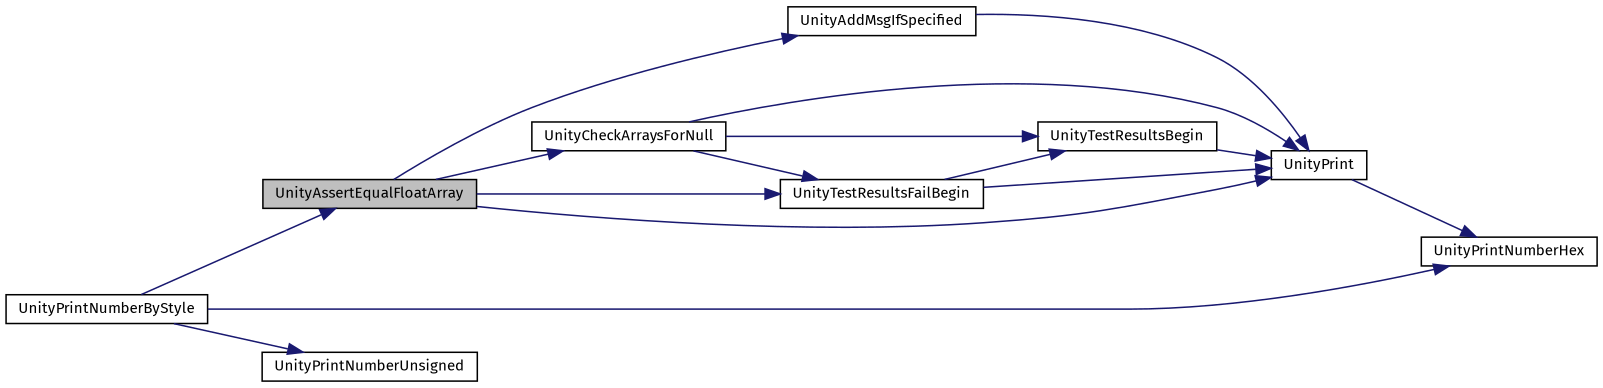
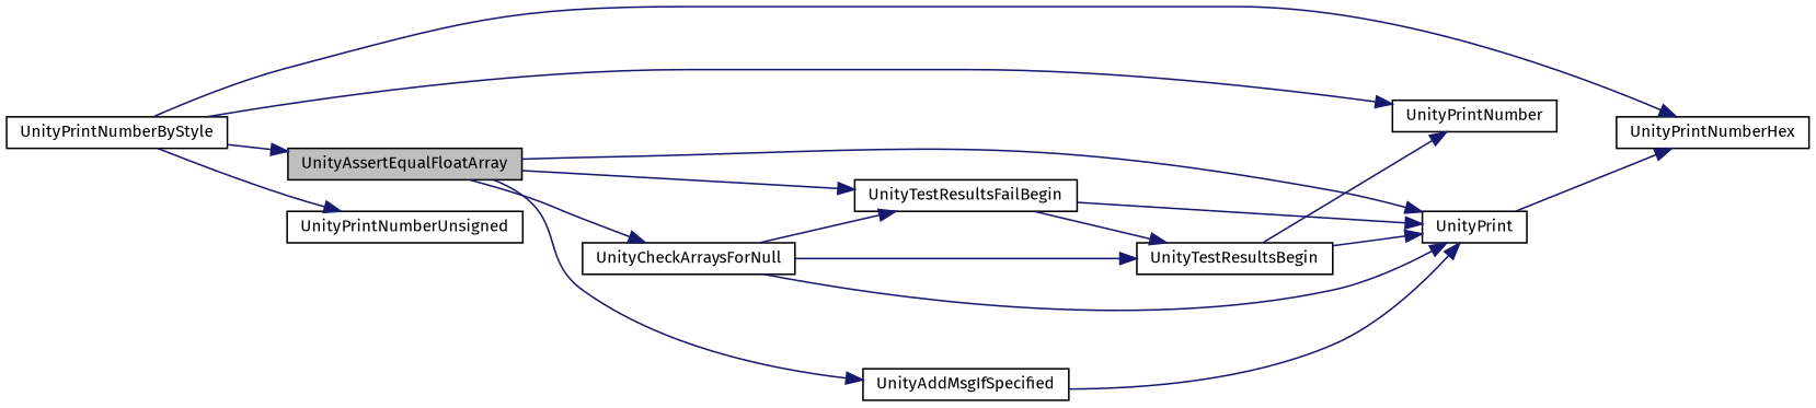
  digraph {
    fontname="Fira Sans"
    rankdir=LR
    node [color=black fillcolor=white fontname="Fira Sans" fontsize=10 shape=record style=filled]
    edge [color=midnightblue fontname="Fira Sans" fontsize=10 labelfontname=Helvetica labelfontsize=10 style=solid]
    n1 [fillcolor=grey75 fontcolor=black height=0.2 label=UnityAssertEqualFloatArray width=0.4]
    n2 [height=0.2 label=UnityTestResultsFailBegin width=0.4]
    n3 [height=0.2 label=UnityPrint width=0.4]
    n4 [height=0.2 label=UnityAddMsgIfSpecified width=0.4]
    n5 [height=0.2 label=UnityCheckArraysForNull width=0.4]
    n6 [height=0.2 label=UnityTestResultsBegin width=0.4]
    n7 [height=0.2 label=UnityPrintNumberHex width=0.4]
    n8 [height=0.2 label=UnityPrintNumberByStyle width=0.4]
+   n9 [height=0.2 label=UnityPrintNumber width=0.4]
    n10 [height=0.2 label=UnityPrintNumberUnsigned width=0.4]
    n1 -> n2
    n1 -> n3
    n1 -> n4
    n1 -> n5
    n2 -> n3
    n2 -> n6
    n3 -> n7
    n4 -> n3
    n5 -> n2
    n5 -> n3
    n5 -> n6
    n6 -> n3
+   n6 -> n9
    n8 -> n1
    n8 -> n7
+   n8 -> n9
    n8 -> n10
  }
